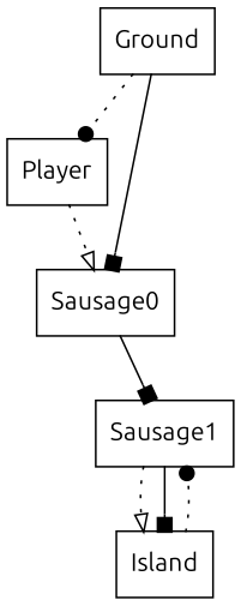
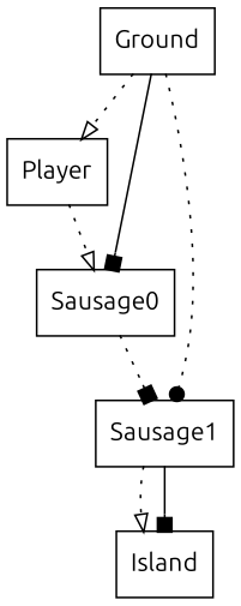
  digraph {
    fontname=Ubuntu
    node [fontname=Ubuntu shape=record]
    edge [arrowhead=box fontname=Ubuntu style=dotted]
    Ground
    Player
    Sausage0
    Sausage1
    Island
-   Ground -> Player [arrowhead=dot]
+   Ground -> Player [arrowhead=onormal]
    Ground -> Sausage0 [style=solid]
    Player -> Sausage0 [arrowhead=onormal]
-   Sausage0 -> Sausage1 [style=""]
+   Sausage0 -> Sausage1
    Sausage1 -> Island [arrowhead=onormal]
    Sausage1 -> Island [style=""]
-   Island -> Sausage1 [arrowhead=dot]
+   Ground -> Sausage1 [arrowhead=dot]
  }
